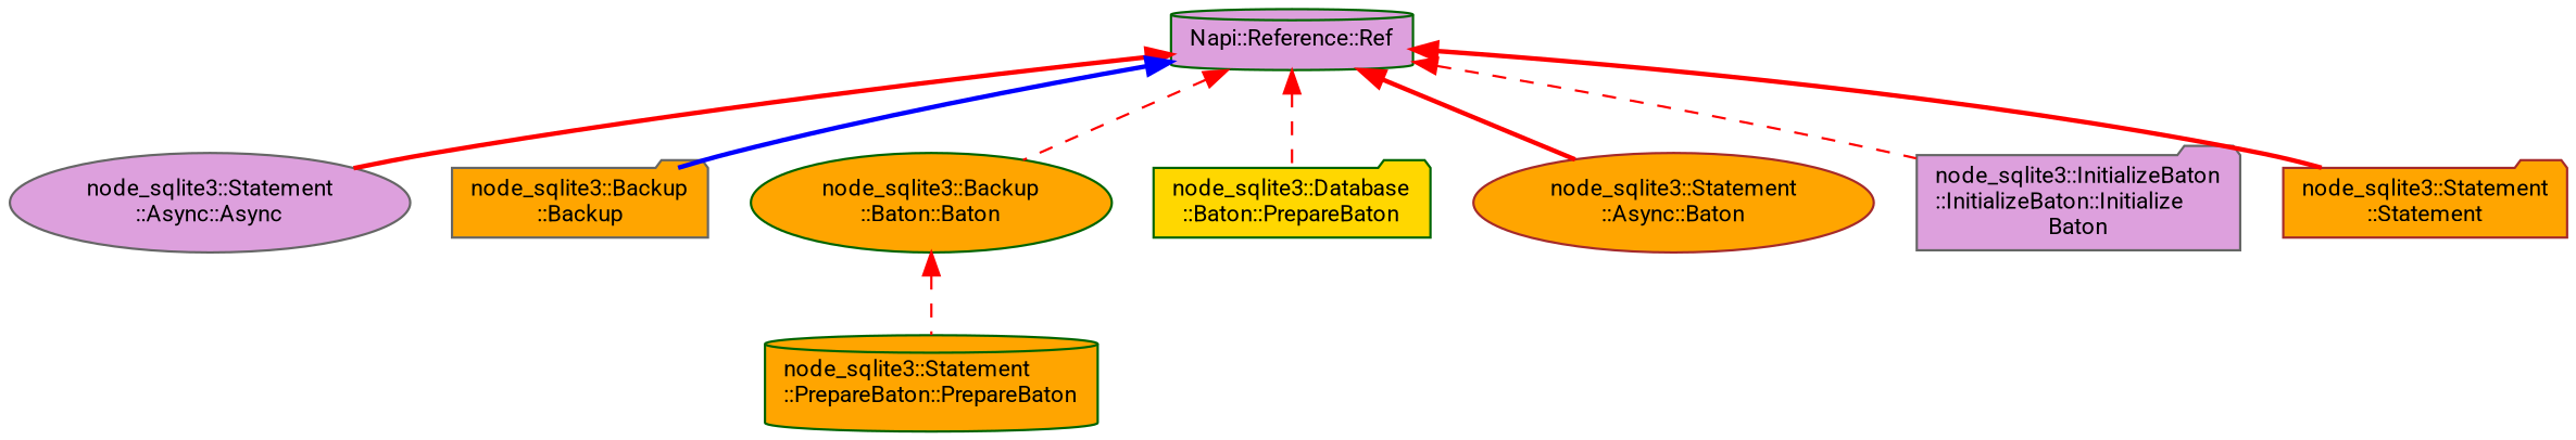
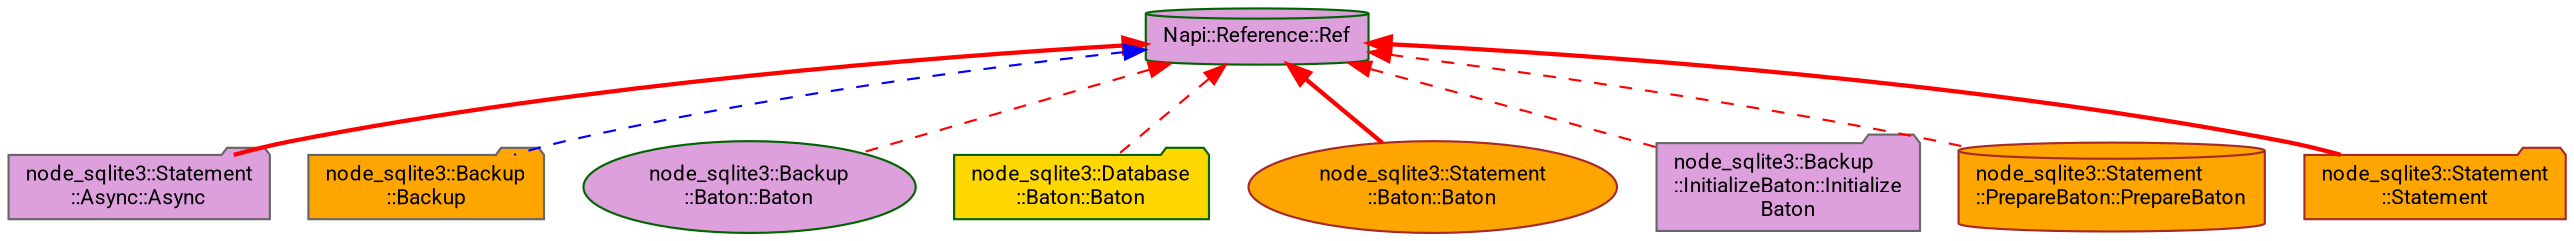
  digraph {
    fontname=Roboto
    rankdir=TB
    node [color=darkgreen fillcolor=orange fontname=Roboto fontsize=10 shape=folder style=filled]
    edge [color=red dir=back fontname=Roboto fontsize=10 labelfontname=Helvetica labelfontsize=10 style=bold]
    n1 [fillcolor=plum fontcolor=black height=0.2 label="Napi::Reference::Ref" shape=cylinder width=0.4]
-   n2 [color=gray40 fillcolor=plum height=0.2 label="node_sqlite3::Statement\l::Async::Async" shape=ellipse width=0.4]
+   n2 [color=gray40 fillcolor=plum height=0.2 label="node_sqlite3::Statement\l::Async::Async" width=0.4]
    n3 [color=gray40 height=0.2 label="node_sqlite3::Backup\l::Backup" width=0.4]
-   n4 [height=0.2 label="node_sqlite3::Backup\l::Baton::Baton" shape=ellipse width=0.4]
-   n5 [fillcolor=gold height=0.2 label="node_sqlite3::Database\l::Baton::PrepareBaton" width=0.4]
-   n6 [color=brown height=0.2 label="node_sqlite3::Statement\l::Async::Baton" shape=ellipse width=0.4]
-   n7 [color=gray40 fillcolor=plum height=0.2 label="node_sqlite3::InitializeBaton\l::InitializeBaton::Initialize\lBaton" width=0.4]
-   n8 [height=0.2 label="node_sqlite3::Statement\l::PrepareBaton::PrepareBaton" shape=cylinder width=0.4]
+   n4 [fillcolor=plum height=0.2 label="node_sqlite3::Backup\l::Baton::Baton" shape=ellipse width=0.4]
+   n5 [fillcolor=gold height=0.2 label="node_sqlite3::Database\l::Baton::Baton" width=0.4]
+   n6 [color=brown height=0.2 label="node_sqlite3::Statement\l::Baton::Baton" shape=ellipse width=0.4]
+   n7 [color=gray40 fillcolor=plum height=0.2 label="node_sqlite3::Backup\l::InitializeBaton::Initialize\lBaton" width=0.4]
+   n8 [color=brown height=0.2 label="node_sqlite3::Statement\l::PrepareBaton::PrepareBaton" shape=cylinder width=0.4]
    n9 [color=brown height=0.2 label="node_sqlite3::Statement\l::Statement" width=0.4]
    n1 -> n2
-   n1 -> n3 [color=blue]
+   n1 -> n3 [color=blue style=dashed]
    n1 -> n4 [style=dashed]
    n1 -> n5 [style=dashed]
    n1 -> n6
    n1 -> n7 [style=dashed]
-   n4 -> n8 [style=dashed]
+   n1 -> n8 [style=dashed]
    n1 -> n9
  }
